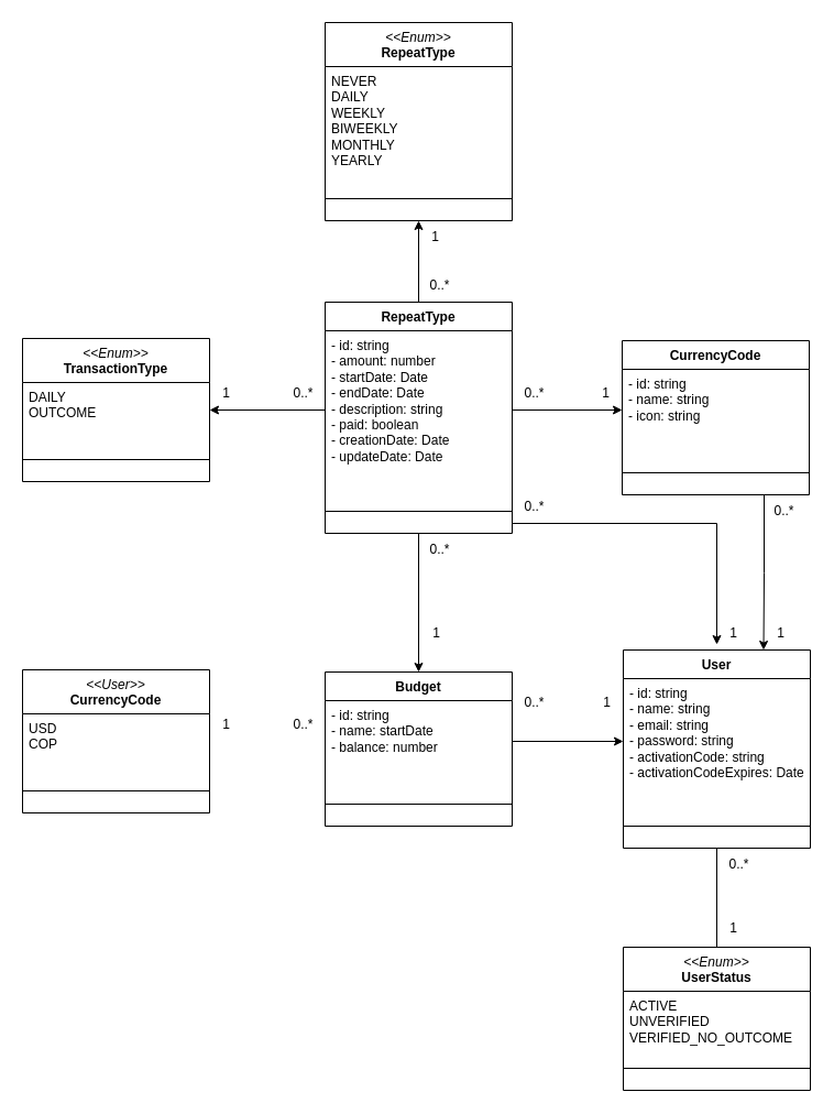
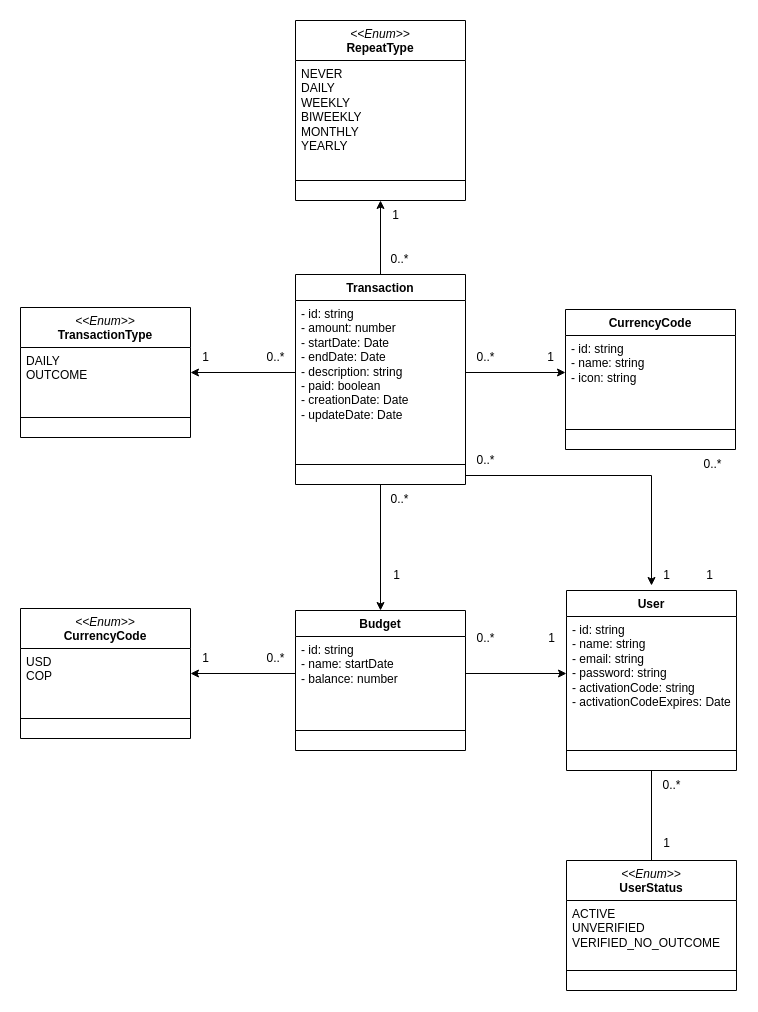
  <mxCell id="0" />
  <mxCell id="1" parent="0" />
  <mxCell id="2" style="edgeStyle=orthogonalEdgeStyle;rounded=0;orthogonalLoop=1;jettySize=auto;html=1;exitX=0.5;exitY=0;exitDx=0;exitDy=0;entryX=0.5;entryY=1;entryDx=0;entryDy=0;" parent="1" source="4" target="13" edge="1"><mxGeometry relative="1" as="geometry" /></mxCell>
  <mxCell id="3" style="edgeStyle=orthogonalEdgeStyle;rounded=0;orthogonalLoop=1;jettySize=auto;html=1;startArrow=none;startFill=0;endArrow=classic;endFill=1;" parent="1" edge="1"><mxGeometry relative="1" as="geometry"><mxPoint x="465" y="475" as="sourcePoint" /><mxPoint x="651" y="585" as="targetPoint" /><Array as="points"><mxPoint x="651" y="475" /></Array></mxGeometry></mxCell>
- <mxCell id="4" value="RepeatType" style="swimlane;fontStyle=1;align=center;verticalAlign=top;childLayout=stackLayout;horizontal=1;startSize=26;horizontalStack=0;resizeParent=1;resizeParentMax=0;resizeLast=0;collapsible=1;marginBottom=0;whiteSpace=wrap;html=1;" parent="1" vertex="1"><mxGeometry x="295" y="274" width="170" height="210" as="geometry" /></mxCell>
+ <mxCell id="4" value="Transaction" style="swimlane;fontStyle=1;align=center;verticalAlign=top;childLayout=stackLayout;horizontal=1;startSize=26;horizontalStack=0;resizeParent=1;resizeParentMax=0;resizeLast=0;collapsible=1;marginBottom=0;whiteSpace=wrap;html=1;" parent="1" vertex="1"><mxGeometry x="295" y="274" width="170" height="210" as="geometry" /></mxCell>
  <mxCell id="5" value="- id: string&lt;div&gt;- amount: number&lt;/div&gt;&lt;div&gt;- startDate: Date&lt;/div&gt;&lt;div&gt;- endDate: Date&lt;/div&gt;&lt;div&gt;- description: string&lt;/div&gt;&lt;div&gt;- paid: boolean&lt;/div&gt;&lt;div&gt;- creationDate: Date&lt;/div&gt;&lt;div&gt;-&amp;nbsp;updateDate: Date&lt;/div&gt;" style="text;strokeColor=none;fillColor=none;align=left;verticalAlign=top;spacingLeft=4;spacingRight=4;overflow=hidden;rotatable=0;points=[[0,0.5],[1,0.5]];portConstraint=eastwest;whiteSpace=wrap;html=1;" parent="4" vertex="1"><mxGeometry y="26" width="170" height="144" as="geometry" /></mxCell>
  <mxCell id="6" value="" style="line;strokeWidth=1;fillColor=none;align=left;verticalAlign=middle;spacingTop=-1;spacingLeft=3;spacingRight=3;rotatable=0;labelPosition=right;points=[];portConstraint=eastwest;strokeColor=inherit;" parent="4" vertex="1"><mxGeometry y="170" width="170" height="40" as="geometry" /></mxCell>
- <mxCell id="7" style="edgeStyle=orthogonalEdgeStyle;rounded=0;orthogonalLoop=1;jettySize=auto;html=1;exitX=0.75;exitY=1;exitDx=0;exitDy=0;entryX=0.75;entryY=0;entryDx=0;entryDy=0;" parent="1" source="8" target="36" edge="1"><mxGeometry relative="1" as="geometry"><Array as="points"><mxPoint x="694" y="449" /><mxPoint x="694" y="520" /></Array></mxGeometry></mxCell>
  <mxCell id="8" value="CurrencyCode" style="swimlane;fontStyle=1;align=center;verticalAlign=top;childLayout=stackLayout;horizontal=1;startSize=26;horizontalStack=0;resizeParent=1;resizeParentMax=0;resizeLast=0;collapsible=1;marginBottom=0;whiteSpace=wrap;html=1;" parent="1" vertex="1"><mxGeometry x="565" y="309" width="170" height="140" as="geometry" /></mxCell>
  <mxCell id="9" value="- id: string&lt;div&gt;- name: string&lt;/div&gt;&lt;div&gt;- icon: string&lt;/div&gt;" style="text;strokeColor=none;fillColor=none;align=left;verticalAlign=top;spacingLeft=4;spacingRight=4;overflow=hidden;rotatable=0;points=[[0,0.5],[1,0.5]];portConstraint=eastwest;whiteSpace=wrap;html=1;" parent="8" vertex="1"><mxGeometry y="26" width="170" height="74" as="geometry" /></mxCell>
  <mxCell id="10" value="" style="line;strokeWidth=1;fillColor=none;align=left;verticalAlign=middle;spacingTop=-1;spacingLeft=3;spacingRight=3;rotatable=0;labelPosition=right;points=[];portConstraint=eastwest;strokeColor=inherit;" parent="8" vertex="1"><mxGeometry y="100" width="170" height="40" as="geometry" /></mxCell>
  <mxCell id="11" style="edgeStyle=orthogonalEdgeStyle;rounded=0;orthogonalLoop=1;jettySize=auto;html=1;entryX=0;entryY=0.5;entryDx=0;entryDy=0;exitX=1;exitY=0.5;exitDx=0;exitDy=0;" parent="1" source="5" target="9" edge="1"><mxGeometry relative="1" as="geometry" /></mxCell>
  <mxCell id="12" value="1" style="text;html=1;align=center;verticalAlign=middle;resizable=0;points=[];autosize=1;strokeColor=none;fillColor=none;" parent="1" vertex="1"><mxGeometry x="535" y="342" width="30" height="30" as="geometry" /></mxCell>
  <mxCell id="13" value="&lt;div&gt;&lt;i style=&quot;font-weight: 400;&quot;&gt;&amp;lt;&amp;lt;Enum&amp;gt;&amp;gt;&lt;/i&gt;&lt;br&gt;&lt;/div&gt;RepeatType" style="swimlane;fontStyle=1;align=center;verticalAlign=top;childLayout=stackLayout;horizontal=1;startSize=40;horizontalStack=0;resizeParent=1;resizeParentMax=0;resizeLast=0;collapsible=1;marginBottom=0;whiteSpace=wrap;html=1;" parent="1" vertex="1"><mxGeometry x="295" y="20" width="170" height="180" as="geometry"><mxRectangle x="205" y="40" width="130" height="30" as="alternateBounds" /></mxGeometry></mxCell>
  <mxCell id="14" value="&lt;div&gt;NEVER&lt;/div&gt;DAILY&lt;div&gt;WEEKLY&lt;/div&gt;&lt;div&gt;BIWEEKLY&lt;br&gt;&lt;/div&gt;&lt;div&gt;MONTHLY&lt;/div&gt;&lt;div&gt;YEARLY&lt;/div&gt;" style="text;strokeColor=none;fillColor=none;align=left;verticalAlign=top;spacingLeft=4;spacingRight=4;overflow=hidden;rotatable=0;points=[[0,0.5],[1,0.5]];portConstraint=eastwest;whiteSpace=wrap;html=1;" parent="13" vertex="1"><mxGeometry y="40" width="170" height="100" as="geometry" /></mxCell>
  <mxCell id="15" value="" style="line;strokeWidth=1;fillColor=none;align=left;verticalAlign=middle;spacingTop=-1;spacingLeft=3;spacingRight=3;rotatable=0;labelPosition=right;points=[];portConstraint=eastwest;strokeColor=inherit;" parent="13" vertex="1"><mxGeometry y="140" width="170" height="40" as="geometry" /></mxCell>
  <mxCell id="16" value="1" style="text;html=1;align=center;verticalAlign=middle;resizable=0;points=[];autosize=1;strokeColor=none;fillColor=none;" parent="1" vertex="1"><mxGeometry x="380" y="200" width="30" height="30" as="geometry" /></mxCell>
  <mxCell id="17" style="edgeStyle=orthogonalEdgeStyle;rounded=0;orthogonalLoop=1;jettySize=auto;html=1;entryX=0.5;entryY=1;entryDx=0;entryDy=0;startArrow=classic;startFill=1;endArrow=none;endFill=0;exitX=0.5;exitY=0;exitDx=0;exitDy=0;" parent="1" source="31" target="4" edge="1"><mxGeometry relative="1" as="geometry"><mxPoint x="379.5" y="580" as="sourcePoint" /></mxGeometry></mxCell>
  <mxCell id="18" value="0..*" style="text;html=1;align=center;verticalAlign=middle;resizable=0;points=[];autosize=1;strokeColor=none;fillColor=none;" parent="1" vertex="1"><mxGeometry x="379" y="484" width="40" height="30" as="geometry" /></mxCell>
  <mxCell id="19" value="0..*" style="text;html=1;align=center;verticalAlign=middle;resizable=0;points=[];autosize=1;strokeColor=none;fillColor=none;" parent="1" vertex="1"><mxGeometry x="465" y="342" width="40" height="30" as="geometry" /></mxCell>
  <mxCell id="20" value="0..*" style="text;html=1;align=center;verticalAlign=middle;resizable=0;points=[];autosize=1;strokeColor=none;fillColor=none;" parent="1" vertex="1"><mxGeometry x="379" y="244" width="40" height="30" as="geometry" /></mxCell>
  <mxCell id="21" value="&lt;div&gt;&lt;i style=&quot;font-weight: 400;&quot;&gt;&amp;lt;&amp;lt;Enum&amp;gt;&amp;gt;&lt;/i&gt;&lt;br&gt;&lt;/div&gt;TransactionType" style="swimlane;fontStyle=1;align=center;verticalAlign=top;childLayout=stackLayout;horizontal=1;startSize=40;horizontalStack=0;resizeParent=1;resizeParentMax=0;resizeLast=0;collapsible=1;marginBottom=0;whiteSpace=wrap;html=1;" parent="1" vertex="1"><mxGeometry x="20" y="307" width="170" height="130" as="geometry"><mxRectangle x="205" y="40" width="130" height="30" as="alternateBounds" /></mxGeometry></mxCell>
  <mxCell id="22" value="&lt;div&gt;DAILY&lt;/div&gt;&lt;div&gt;OUTCOME&lt;/div&gt;" style="text;strokeColor=none;fillColor=none;align=left;verticalAlign=top;spacingLeft=4;spacingRight=4;overflow=hidden;rotatable=0;points=[[0,0.5],[1,0.5]];portConstraint=eastwest;whiteSpace=wrap;html=1;" parent="21" vertex="1"><mxGeometry y="40" width="170" height="50" as="geometry" /></mxCell>
  <mxCell id="23" value="" style="line;strokeWidth=1;fillColor=none;align=left;verticalAlign=middle;spacingTop=-1;spacingLeft=3;spacingRight=3;rotatable=0;labelPosition=right;points=[];portConstraint=eastwest;strokeColor=inherit;" parent="21" vertex="1"><mxGeometry y="90" width="170" height="40" as="geometry" /></mxCell>
  <mxCell id="24" value="1" style="text;html=1;align=center;verticalAlign=middle;resizable=0;points=[];autosize=1;strokeColor=none;fillColor=none;" parent="1" vertex="1"><mxGeometry x="190" y="342" width="30" height="30" as="geometry" /></mxCell>
  <mxCell id="25" value="0..*" style="text;html=1;align=center;verticalAlign=middle;resizable=0;points=[];autosize=1;strokeColor=none;fillColor=none;" parent="1" vertex="1"><mxGeometry x="255" y="342" width="40" height="30" as="geometry" /></mxCell>
- <mxCell id="26" value="&lt;div&gt;&lt;i style=&quot;font-weight: 400;&quot;&gt;&amp;lt;&amp;lt;User&amp;gt;&amp;gt;&lt;/i&gt;&lt;br&gt;&lt;/div&gt;CurrencyCode" style="swimlane;fontStyle=1;align=center;verticalAlign=top;childLayout=stackLayout;horizontal=1;startSize=40;horizontalStack=0;resizeParent=1;resizeParentMax=0;resizeLast=0;collapsible=1;marginBottom=0;whiteSpace=wrap;html=1;" parent="1" vertex="1"><mxGeometry x="20" y="608" width="170" height="130" as="geometry"><mxRectangle x="205" y="40" width="130" height="30" as="alternateBounds" /></mxGeometry></mxCell>
+ <mxCell id="26" value="&lt;div&gt;&lt;i style=&quot;font-weight: 400;&quot;&gt;&amp;lt;&amp;lt;Enum&amp;gt;&amp;gt;&lt;/i&gt;&lt;br&gt;&lt;/div&gt;CurrencyCode" style="swimlane;fontStyle=1;align=center;verticalAlign=top;childLayout=stackLayout;horizontal=1;startSize=40;horizontalStack=0;resizeParent=1;resizeParentMax=0;resizeLast=0;collapsible=1;marginBottom=0;whiteSpace=wrap;html=1;" parent="1" vertex="1"><mxGeometry x="20" y="608" width="170" height="130" as="geometry"><mxRectangle x="205" y="40" width="130" height="30" as="alternateBounds" /></mxGeometry></mxCell>
  <mxCell id="27" value="USD&lt;div&gt;COP&lt;/div&gt;" style="text;strokeColor=none;fillColor=none;align=left;verticalAlign=top;spacingLeft=4;spacingRight=4;overflow=hidden;rotatable=0;points=[[0,0.5],[1,0.5]];portConstraint=eastwest;whiteSpace=wrap;html=1;" parent="26" vertex="1"><mxGeometry y="40" width="170" height="50" as="geometry" /></mxCell>
  <mxCell id="28" value="" style="line;strokeWidth=1;fillColor=none;align=left;verticalAlign=middle;spacingTop=-1;spacingLeft=3;spacingRight=3;rotatable=0;labelPosition=right;points=[];portConstraint=eastwest;strokeColor=inherit;" parent="26" vertex="1"><mxGeometry y="90" width="170" height="40" as="geometry" /></mxCell>
  <mxCell id="29" value="1" style="text;html=1;align=center;verticalAlign=middle;resizable=0;points=[];autosize=1;strokeColor=none;fillColor=none;" parent="1" vertex="1"><mxGeometry x="190" y="643" width="30" height="30" as="geometry" /></mxCell>
  <mxCell id="30" value="0..*" style="text;html=1;align=center;verticalAlign=middle;resizable=0;points=[];autosize=1;strokeColor=none;fillColor=none;" parent="1" vertex="1"><mxGeometry x="255" y="643" width="40" height="30" as="geometry" /></mxCell>
  <mxCell id="31" value="Budget" style="swimlane;fontStyle=1;align=center;verticalAlign=top;childLayout=stackLayout;horizontal=1;startSize=26;horizontalStack=0;resizeParent=1;resizeParentMax=0;resizeLast=0;collapsible=1;marginBottom=0;whiteSpace=wrap;html=1;" parent="1" vertex="1"><mxGeometry x="295" y="610" width="170" height="140" as="geometry" /></mxCell>
  <mxCell id="32" value="- id: string&lt;div&gt;- name: startDate&lt;br&gt;&lt;div&gt;- balance: number&lt;/div&gt;&lt;/div&gt;" style="text;strokeColor=none;fillColor=none;align=left;verticalAlign=top;spacingLeft=4;spacingRight=4;overflow=hidden;rotatable=0;points=[[0,0.5],[1,0.5]];portConstraint=eastwest;whiteSpace=wrap;html=1;" parent="31" vertex="1"><mxGeometry y="26" width="170" height="74" as="geometry" /></mxCell>
  <mxCell id="33" value="" style="line;strokeWidth=1;fillColor=none;align=left;verticalAlign=middle;spacingTop=-1;spacingLeft=3;spacingRight=3;rotatable=0;labelPosition=right;points=[];portConstraint=eastwest;strokeColor=inherit;" parent="31" vertex="1"><mxGeometry y="100" width="170" height="40" as="geometry" /></mxCell>
  <mxCell id="34" value="1" style="text;html=1;align=center;verticalAlign=middle;resizable=0;points=[];autosize=1;strokeColor=none;fillColor=none;" parent="1" vertex="1"><mxGeometry x="381" y="560" width="30" height="30" as="geometry" /></mxCell>
  <mxCell id="35" style="edgeStyle=orthogonalEdgeStyle;rounded=0;orthogonalLoop=1;jettySize=auto;html=1;entryX=0.5;entryY=0;entryDx=0;entryDy=0;endArrow=none;" parent="1" source="36" target="48" edge="1"><mxGeometry relative="1" as="geometry" /></mxCell>
  <mxCell id="36" value="User" style="swimlane;fontStyle=1;align=center;verticalAlign=top;childLayout=stackLayout;horizontal=1;startSize=26;horizontalStack=0;resizeParent=1;resizeParentMax=0;resizeLast=0;collapsible=1;marginBottom=0;whiteSpace=wrap;html=1;" parent="1" vertex="1"><mxGeometry x="566" y="590" width="170" height="180" as="geometry" /></mxCell>
  <mxCell id="37" value="- id: string&lt;div&gt;- name: string&lt;br&gt;&lt;div&gt;- email: string&lt;/div&gt;&lt;div&gt;- password: string&lt;/div&gt;&lt;/div&gt;&lt;div&gt;- activationCode: string&lt;/div&gt;&lt;div&gt;- activationCodeExpires: Date&lt;/div&gt;" style="text;strokeColor=none;fillColor=none;align=left;verticalAlign=top;spacingLeft=4;spacingRight=4;overflow=hidden;rotatable=0;points=[[0,0.5],[1,0.5]];portConstraint=eastwest;whiteSpace=wrap;html=1;" parent="36" vertex="1"><mxGeometry y="26" width="170" height="114" as="geometry" /></mxCell>
  <mxCell id="38" value="" style="line;strokeWidth=1;fillColor=none;align=left;verticalAlign=middle;spacingTop=-1;spacingLeft=3;spacingRight=3;rotatable=0;labelPosition=right;points=[];portConstraint=eastwest;strokeColor=inherit;" parent="36" vertex="1"><mxGeometry y="140" width="170" height="40" as="geometry" /></mxCell>
  <mxCell id="39" value="0..*" style="text;html=1;align=center;verticalAlign=middle;resizable=0;points=[];autosize=1;strokeColor=none;fillColor=none;" parent="1" vertex="1"><mxGeometry x="465" y="623" width="40" height="30" as="geometry" /></mxCell>
  <mxCell id="40" value="1" style="text;html=1;align=center;verticalAlign=middle;resizable=0;points=[];autosize=1;strokeColor=none;fillColor=none;" parent="1" vertex="1"><mxGeometry x="536" y="623" width="30" height="30" as="geometry" /></mxCell>
  <mxCell id="41" style="edgeStyle=orthogonalEdgeStyle;rounded=0;orthogonalLoop=1;jettySize=auto;html=1;exitX=0;exitY=0.5;exitDx=0;exitDy=0;entryX=1;entryY=0.5;entryDx=0;entryDy=0;" parent="1" source="5" target="21" edge="1"><mxGeometry relative="1" as="geometry" /></mxCell>
+ <mxCell id="42" style="edgeStyle=orthogonalEdgeStyle;rounded=0;orthogonalLoop=1;jettySize=auto;html=1;exitX=0;exitY=0.5;exitDx=0;exitDy=0;entryX=1;entryY=0.5;entryDx=0;entryDy=0;" parent="1" source="32" target="27" edge="1"><mxGeometry relative="1" as="geometry" /></mxCell>
  <mxCell id="43" value="0..*" style="text;html=1;align=center;verticalAlign=middle;resizable=0;points=[];autosize=1;strokeColor=none;fillColor=none;" parent="1" vertex="1"><mxGeometry x="465" y="445" width="40" height="30" as="geometry" /></mxCell>
  <mxCell id="44" value="1" style="text;html=1;align=center;verticalAlign=middle;resizable=0;points=[];autosize=1;strokeColor=none;fillColor=none;" parent="1" vertex="1"><mxGeometry x="651" y="560" width="30" height="30" as="geometry" /></mxCell>
  <mxCell id="45" style="edgeStyle=orthogonalEdgeStyle;rounded=0;orthogonalLoop=1;jettySize=auto;html=1;exitX=0;exitY=0.5;exitDx=0;exitDy=0;entryX=1;entryY=0.5;entryDx=0;entryDy=0;endArrow=none;endFill=0;startArrow=classic;startFill=1;" parent="1" source="37" target="32" edge="1"><mxGeometry relative="1" as="geometry" /></mxCell>
  <mxCell id="46" value="1" style="text;html=1;align=center;verticalAlign=middle;resizable=0;points=[];autosize=1;strokeColor=none;fillColor=none;" parent="1" vertex="1"><mxGeometry x="694" y="560" width="30" height="30" as="geometry" /></mxCell>
  <mxCell id="47" value="0..*" style="text;html=1;align=center;verticalAlign=middle;resizable=0;points=[];autosize=1;strokeColor=none;fillColor=none;" parent="1" vertex="1"><mxGeometry x="692" y="449" width="40" height="30" as="geometry" /></mxCell>
  <mxCell id="48" value="&lt;div&gt;&lt;i style=&quot;font-weight: 400;&quot;&gt;&amp;lt;&amp;lt;Enum&amp;gt;&amp;gt;&lt;/i&gt;&lt;br&gt;&lt;/div&gt;UserStatus" style="swimlane;fontStyle=1;align=center;verticalAlign=top;childLayout=stackLayout;horizontal=1;startSize=40;horizontalStack=0;resizeParent=1;resizeParentMax=0;resizeLast=0;collapsible=1;marginBottom=0;whiteSpace=wrap;html=1;" parent="1" vertex="1"><mxGeometry x="566" y="860" width="170" height="130" as="geometry"><mxRectangle x="205" y="40" width="130" height="30" as="alternateBounds" /></mxGeometry></mxCell>
  <mxCell id="49" value="&lt;div&gt;ACTIVE&lt;/div&gt;&lt;div&gt;UNVERIFIED&lt;/div&gt;&lt;div&gt;VERIFIED_NO_OUTCOME&lt;/div&gt;" style="text;strokeColor=none;fillColor=none;align=left;verticalAlign=top;spacingLeft=4;spacingRight=4;overflow=hidden;rotatable=0;points=[[0,0.5],[1,0.5]];portConstraint=eastwest;whiteSpace=wrap;html=1;" parent="48" vertex="1"><mxGeometry y="40" width="170" height="50" as="geometry" /></mxCell>
  <mxCell id="50" value="" style="line;strokeWidth=1;fillColor=none;align=left;verticalAlign=middle;spacingTop=-1;spacingLeft=3;spacingRight=3;rotatable=0;labelPosition=right;points=[];portConstraint=eastwest;strokeColor=inherit;" parent="48" vertex="1"><mxGeometry y="90" width="170" height="40" as="geometry" /></mxCell>
  <mxCell id="51" value="0..*" style="text;html=1;align=center;verticalAlign=middle;resizable=0;points=[];autosize=1;strokeColor=none;fillColor=none;" parent="1" vertex="1"><mxGeometry x="651" y="770" width="40" height="30" as="geometry" /></mxCell>
  <mxCell id="52" value="1" style="text;html=1;align=center;verticalAlign=middle;resizable=0;points=[];autosize=1;strokeColor=none;fillColor=none;" parent="1" vertex="1"><mxGeometry x="651" y="828" width="30" height="30" as="geometry" /></mxCell>
